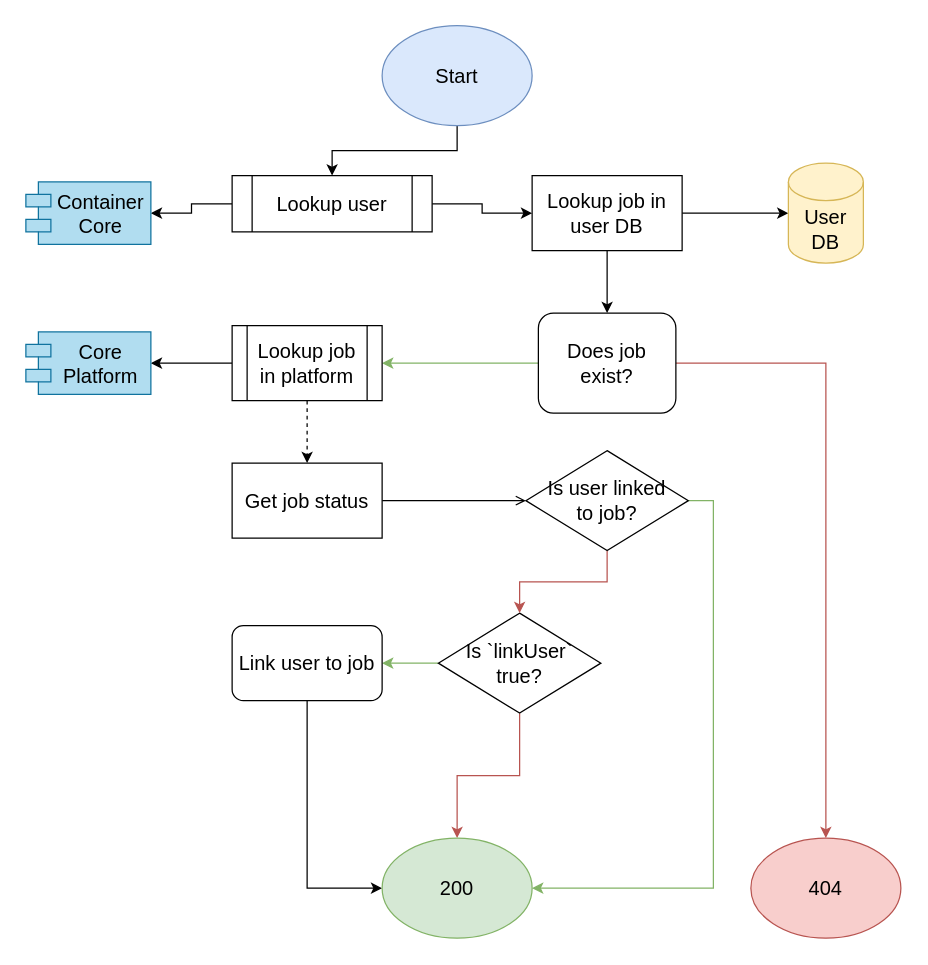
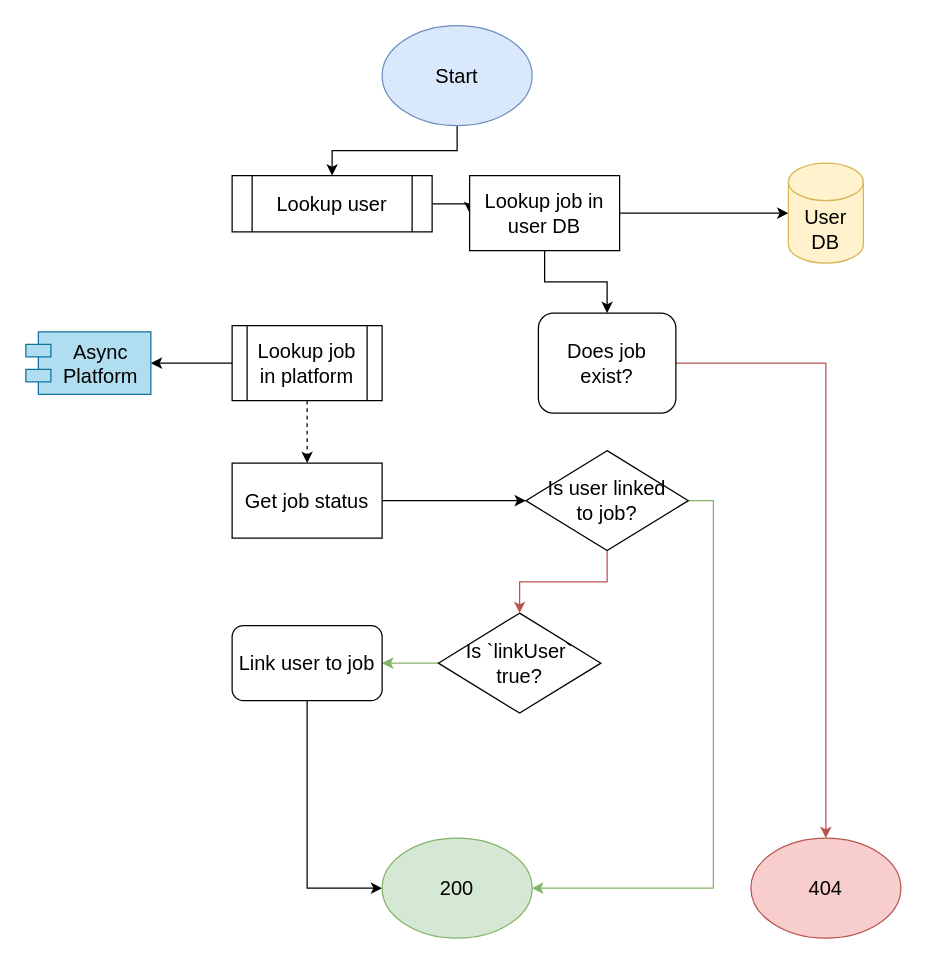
  <mxCell id="0" />
  <mxCell id="1" parent="0" />
  <mxCell id="2" style="edgeStyle=orthogonalEdgeStyle;rounded=0;jumpStyle=arc;orthogonalLoop=1;jettySize=auto;html=1;exitX=0.5;exitY=1;exitDx=0;exitDy=0;entryX=0.5;entryY=0;entryDx=0;entryDy=0;strokeColor=#000000;fontSize=16;" edge="1" parent="1" source="3" target="6"><mxGeometry relative="1" as="geometry" /></mxCell>
  <mxCell id="3" value="Start" style="ellipse;whiteSpace=wrap;html=1;fontSize=16;fillColor=#dae8fc;strokeColor=#6c8ebf;" vertex="1" parent="1"><mxGeometry x="305" width="120" height="80" as="geometry" y="20" /></mxCell>
  <mxCell id="4" style="edgeStyle=orthogonalEdgeStyle;rounded=0;jumpStyle=arc;orthogonalLoop=1;jettySize=auto;html=1;exitX=1;exitY=0.5;exitDx=0;exitDy=0;entryX=0;entryY=0.5;entryDx=0;entryDy=0;strokeColor=#000000;fontSize=16;" edge="1" parent="1" source="6" target="9"><mxGeometry relative="1" as="geometry" /></mxCell>
- <mxCell id="5" style="edgeStyle=orthogonalEdgeStyle;rounded=0;jumpStyle=arc;orthogonalLoop=1;jettySize=auto;html=1;exitX=0;exitY=0.5;exitDx=0;exitDy=0;strokeColor=#000000;fontSize=16;" edge="1" parent="1" source="6" target="27"><mxGeometry relative="1" as="geometry" /></mxCell>
  <mxCell id="6" value="Lookup user" style="shape=process;whiteSpace=wrap;html=1;backgroundOutline=1;fontSize=16;" vertex="1" parent="1"><mxGeometry x="185" y="140" width="160" height="45" as="geometry" /></mxCell>
  <mxCell id="7" style="edgeStyle=orthogonalEdgeStyle;rounded=0;jumpStyle=arc;orthogonalLoop=1;jettySize=auto;html=1;exitX=0.5;exitY=1;exitDx=0;exitDy=0;entryX=0.5;entryY=0;entryDx=0;entryDy=0;strokeColor=#000000;fontSize=16;" edge="1" parent="1" source="9" target="12"><mxGeometry relative="1" as="geometry" /></mxCell>
  <mxCell id="8" style="edgeStyle=orthogonalEdgeStyle;rounded=0;jumpStyle=arc;orthogonalLoop=1;jettySize=auto;html=1;exitX=1;exitY=0.5;exitDx=0;exitDy=0;entryX=0;entryY=0.5;entryDx=0;entryDy=0;entryPerimeter=0;strokeColor=#000000;fontSize=16;" edge="1" parent="1" source="9" target="25"><mxGeometry relative="1" as="geometry" /></mxCell>
- <mxCell id="9" value="Lookup job in user DB" style="rounded=0;whiteSpace=wrap;html=1;fontSize=16;" vertex="1" parent="1"><mxGeometry x="425" y="140" width="120" height="60" as="geometry" /></mxCell>
+ <mxCell id="9" value="Lookup job in user DB" style="rounded=0;whiteSpace=wrap;html=1;fontSize=16;" vertex="1" parent="1"><mxGeometry x="375" y="140" width="120" height="60" as="geometry" /></mxCell>
  <mxCell id="10" style="edgeStyle=orthogonalEdgeStyle;rounded=0;jumpStyle=arc;orthogonalLoop=1;jettySize=auto;html=1;exitX=1;exitY=0.5;exitDx=0;exitDy=0;strokeColor=#b85450;fontSize=16;fillColor=#f8cecc;" edge="1" parent="1" source="12" target="23"><mxGeometry relative="1" as="geometry" /></mxCell>
- <mxCell id="11" style="edgeStyle=orthogonalEdgeStyle;rounded=0;jumpStyle=arc;orthogonalLoop=1;jettySize=auto;html=1;exitX=0;exitY=0.5;exitDx=0;exitDy=0;entryX=1;entryY=0.5;entryDx=0;entryDy=0;strokeColor=#82b366;fontSize=16;fillColor=#d5e8d4;" edge="1" parent="1" source="12" target="15"><mxGeometry relative="1" as="geometry" /></mxCell>
  <mxCell id="12" value="Does job exist?" style="whiteSpace=wrap;html=1;fontSize=16;rounded=1;" vertex="1" parent="1"><mxGeometry x="430" y="250" width="110" height="80" as="geometry" /></mxCell>
  <mxCell id="13" style="edgeStyle=orthogonalEdgeStyle;rounded=0;jumpStyle=arc;orthogonalLoop=1;jettySize=auto;html=1;exitX=0.5;exitY=1;exitDx=0;exitDy=0;entryX=0.5;entryY=0;entryDx=0;entryDy=0;strokeColor=#000000;fontSize=16;dashed=1;" edge="1" parent="1" source="15" target="17"><mxGeometry relative="1" as="geometry" /></mxCell>
  <mxCell id="14" style="edgeStyle=orthogonalEdgeStyle;rounded=0;jumpStyle=arc;orthogonalLoop=1;jettySize=auto;html=1;exitX=0;exitY=0.5;exitDx=0;exitDy=0;entryX=1;entryY=0.5;entryDx=0;entryDy=0;strokeColor=#000000;fontSize=16;" edge="1" parent="1" source="15" target="26"><mxGeometry relative="1" as="geometry" /></mxCell>
  <mxCell id="15" value="Lookup job in platform" style="shape=process;whiteSpace=wrap;html=1;backgroundOutline=1;fontSize=16;" vertex="1" parent="1"><mxGeometry x="185" y="260" width="120" height="60" as="geometry" /></mxCell>
- <mxCell id="16" style="edgeStyle=orthogonalEdgeStyle;rounded=0;jumpStyle=arc;orthogonalLoop=1;jettySize=auto;html=1;exitX=1;exitY=0.5;exitDx=0;exitDy=0;entryX=0;entryY=0.5;entryDx=0;entryDy=0;strokeColor=#000000;fontSize=16;endArrow=open;" edge="1" parent="1" source="17" target="30"><mxGeometry relative="1" as="geometry" /></mxCell>
+ <mxCell id="16" style="edgeStyle=orthogonalEdgeStyle;rounded=0;jumpStyle=arc;orthogonalLoop=1;jettySize=auto;html=1;exitX=1;exitY=0.5;exitDx=0;exitDy=0;entryX=0;entryY=0.5;entryDx=0;entryDy=0;strokeColor=#000000;fontSize=16;" edge="1" parent="1" source="17" target="30"><mxGeometry relative="1" as="geometry" /></mxCell>
  <mxCell id="17" value="Get job status" style="rounded=0;whiteSpace=wrap;html=1;fontSize=16;" vertex="1" parent="1"><mxGeometry x="185" y="370" width="120" height="60" as="geometry" /></mxCell>
  <mxCell id="18" style="edgeStyle=orthogonalEdgeStyle;rounded=0;jumpStyle=arc;orthogonalLoop=1;jettySize=auto;html=1;exitX=0;exitY=0.5;exitDx=0;exitDy=0;entryX=1;entryY=0.5;entryDx=0;entryDy=0;strokeColor=#82b366;fontSize=16;fillColor=#d5e8d4;" edge="1" parent="1" source="20" target="22"><mxGeometry relative="1" as="geometry" /></mxCell>
- <mxCell id="19" style="edgeStyle=orthogonalEdgeStyle;rounded=0;jumpStyle=arc;orthogonalLoop=1;jettySize=auto;html=1;exitX=0.5;exitY=1;exitDx=0;exitDy=0;entryX=0.5;entryY=0;entryDx=0;entryDy=0;strokeColor=#b85450;fontSize=16;fillColor=#f8cecc;" edge="1" parent="1" source="20" target="24"><mxGeometry relative="1" as="geometry" /></mxCell>
  <mxCell id="20" value="Is `linkUser`&lt;br&gt;true?" style="rhombus;whiteSpace=wrap;html=1;fontSize=16;" vertex="1" parent="1"><mxGeometry x="350" y="490" width="130" height="80" as="geometry" /></mxCell>
  <mxCell id="21" style="edgeStyle=orthogonalEdgeStyle;rounded=0;jumpStyle=arc;orthogonalLoop=1;jettySize=auto;html=1;exitX=0.5;exitY=1;exitDx=0;exitDy=0;entryX=0;entryY=0.5;entryDx=0;entryDy=0;strokeColor=#000000;fontSize=16;" edge="1" parent="1" source="22" target="24"><mxGeometry relative="1" as="geometry" /></mxCell>
  <mxCell id="22" value="Link user to job" style="whiteSpace=wrap;html=1;fontSize=16;rounded=1;" vertex="1" parent="1"><mxGeometry x="185" y="500" width="120" height="60" as="geometry" /></mxCell>
  <mxCell id="23" value="404" style="ellipse;whiteSpace=wrap;html=1;fontSize=16;fillColor=#f8cecc;strokeColor=#b85450;" vertex="1" parent="1"><mxGeometry x="600" y="670" width="120" height="80" as="geometry" /></mxCell>
  <mxCell id="24" value="200" style="ellipse;whiteSpace=wrap;html=1;fontSize=16;fillColor=#d5e8d4;strokeColor=#82b366;" vertex="1" parent="1"><mxGeometry x="305" y="670" width="120" height="80" as="geometry" /></mxCell>
  <mxCell id="25" value="User DB" style="shape=cylinder3;whiteSpace=wrap;html=1;boundedLbl=1;backgroundOutline=1;size=15;fontSize=16;fillColor=#fff2cc;strokeColor=#d6b656;" vertex="1" parent="1"><mxGeometry x="630" y="130" width="60" height="80" as="geometry" /></mxCell>
- <mxCell id="26" value="Core&#10;Platform" style="shape=module;align=left;spacingLeft=20;align=center;verticalAlign=top;fontSize=16;fillColor=#b1ddf0;strokeColor=#10739e;" vertex="1" parent="1"><mxGeometry y="265" width="100" height="50" as="geometry" x="20" /></mxCell>
- <mxCell id="27" value="Container&#10;Core" style="shape=module;align=left;spacingLeft=20;align=center;verticalAlign=top;fontSize=16;fillColor=#b1ddf0;strokeColor=#10739e;" vertex="1" parent="1"><mxGeometry y="145" width="100" height="50" as="geometry" x="20" /></mxCell>
+ <mxCell id="26" value="Async&#10;Platform" style="shape=module;align=left;spacingLeft=20;align=center;verticalAlign=top;fontSize=16;fillColor=#b1ddf0;strokeColor=#10739e;" vertex="1" parent="1"><mxGeometry y="265" width="100" height="50" as="geometry" x="20" /></mxCell>
  <mxCell id="28" style="edgeStyle=orthogonalEdgeStyle;rounded=0;jumpStyle=arc;orthogonalLoop=1;jettySize=auto;html=1;exitX=1;exitY=0.5;exitDx=0;exitDy=0;entryX=1;entryY=0.5;entryDx=0;entryDy=0;strokeColor=#82b366;fontSize=16;fillColor=#d5e8d4;" edge="1" parent="1" source="30" target="24"><mxGeometry relative="1" as="geometry" /></mxCell>
  <mxCell id="29" style="edgeStyle=orthogonalEdgeStyle;rounded=0;jumpStyle=arc;orthogonalLoop=1;jettySize=auto;html=1;exitX=0.5;exitY=1;exitDx=0;exitDy=0;strokeColor=#b85450;fontSize=16;fillColor=#f8cecc;" edge="1" parent="1" source="30" target="20"><mxGeometry relative="1" as="geometry" /></mxCell>
  <mxCell id="30" value="Is user linked&lt;br&gt;to job?" style="rhombus;whiteSpace=wrap;html=1;fontSize=16;" vertex="1" parent="1"><mxGeometry x="420" y="360" width="130" height="80" as="geometry" /></mxCell>
